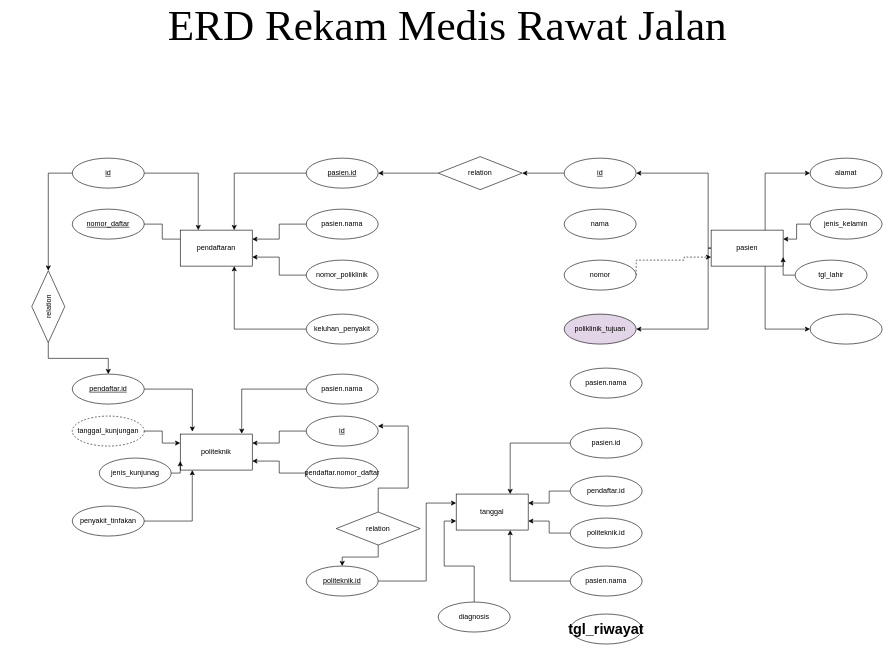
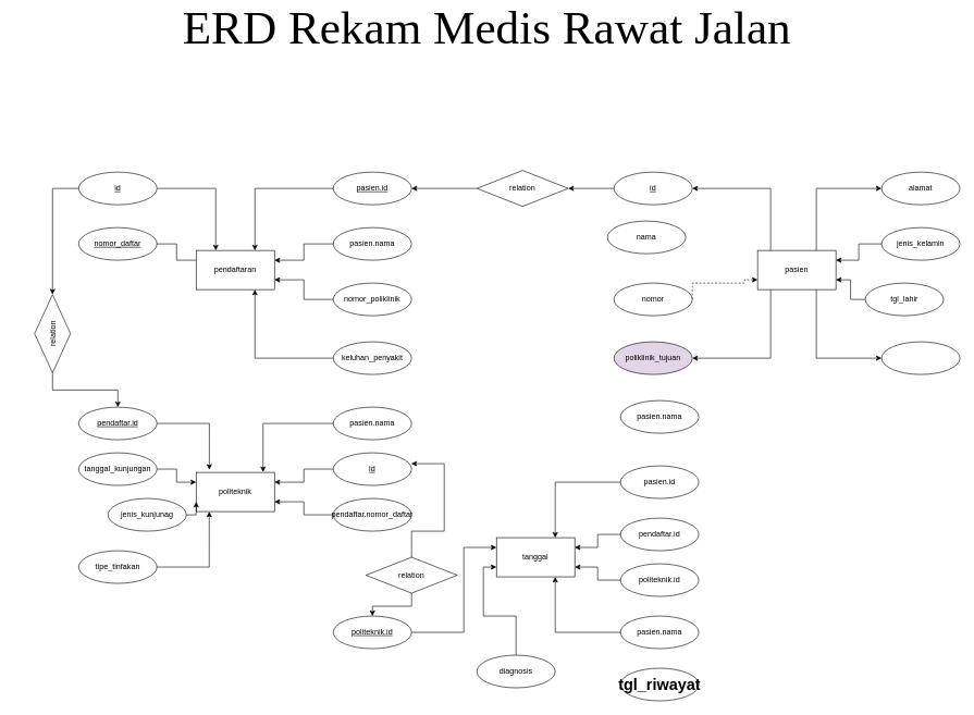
  <mxCell id="0" />
  <mxCell id="1" parent="0" />
  <mxCell id="2" style="edgeStyle=orthogonalEdgeStyle;rounded=0;orthogonalLoop=1;jettySize=auto;html=1;entryX=1;entryY=0.5;entryDx=0;entryDy=0;" edge="1" parent="1" source="6" target="9"><mxGeometry relative="1" as="geometry"><Array as="points"><mxPoint x="1180" y="285" /></Array></mxGeometry></mxCell>
  <mxCell id="3" style="edgeStyle=orthogonalEdgeStyle;rounded=0;orthogonalLoop=1;jettySize=auto;html=1;entryX=1;entryY=0.5;entryDx=0;entryDy=0;" edge="1" parent="1" source="6" target="7"><mxGeometry relative="1" as="geometry"><Array as="points"><mxPoint x="1180" y="545" /></Array></mxGeometry></mxCell>
  <mxCell id="4" style="edgeStyle=orthogonalEdgeStyle;rounded=0;orthogonalLoop=1;jettySize=auto;html=1;exitX=0.75;exitY=0;exitDx=0;exitDy=0;entryX=0;entryY=0.5;entryDx=0;entryDy=0;" edge="1" parent="1" source="6" target="15"><mxGeometry relative="1" as="geometry" /></mxCell>
  <mxCell id="5" style="edgeStyle=orthogonalEdgeStyle;rounded=0;orthogonalLoop=1;jettySize=auto;html=1;exitX=0.75;exitY=1;exitDx=0;exitDy=0;entryX=0;entryY=0.5;entryDx=0;entryDy=0;" edge="1" parent="1" source="6" target="18"><mxGeometry relative="1" as="geometry" /></mxCell>
- <mxCell id="6" value="pasien" style="rounded=0;whiteSpace=wrap;html=1;" vertex="1" parent="1"><mxGeometry x="1185" y="380" width="120" height="60" as="geometry" /></mxCell>
+ <mxCell id="6" value="pasien" style="rounded=0;whiteSpace=wrap;html=1;" vertex="1" parent="1"><mxGeometry x="1160" y="380" width="120" height="60" as="geometry" /></mxCell>
  <mxCell id="7" value="poliklinik_tujuan" style="ellipse;whiteSpace=wrap;html=1;fillColor=#e1d5e7;" vertex="1" parent="1"><mxGeometry x="940" y="520" width="120" height="50" as="geometry" /></mxCell>
  <mxCell id="8" style="edgeStyle=orthogonalEdgeStyle;rounded=0;orthogonalLoop=1;jettySize=auto;html=1;exitX=0;exitY=0.5;exitDx=0;exitDy=0;entryX=1;entryY=0.5;entryDx=0;entryDy=0;" edge="1" parent="1" source="9" target="29"><mxGeometry relative="1" as="geometry" /></mxCell>
  <mxCell id="9" value="&lt;u&gt;id&lt;/u&gt;" style="ellipse;whiteSpace=wrap;html=1;" vertex="1" parent="1"><mxGeometry x="940" y="260" width="120" height="50" as="geometry" /></mxCell>
- <mxCell id="10" value="nama" style="ellipse;whiteSpace=wrap;html=1;" vertex="1" parent="1"><mxGeometry x="940" y="345" width="120" height="50" as="geometry" /></mxCell>
+ <mxCell id="10" value="nama" style="ellipse;whiteSpace=wrap;html=1;" vertex="1" parent="1"><mxGeometry x="930" y="335" width="120" height="50" as="geometry" /></mxCell>
  <mxCell id="11" style="edgeStyle=orthogonalEdgeStyle;rounded=0;orthogonalLoop=1;jettySize=auto;html=1;exitX=1;exitY=0.5;exitDx=0;exitDy=0;entryX=0;entryY=0.75;entryDx=0;entryDy=0;dashed=1;" edge="1" parent="1" source="12" target="6"><mxGeometry relative="1" as="geometry"><mxPoint x="1130" y="420" as="targetPoint" /><Array as="points"><mxPoint x="1060" y="430" /><mxPoint x="1140" y="430" /></Array></mxGeometry></mxCell>
  <mxCell id="12" value="nomor" style="ellipse;whiteSpace=wrap;html=1;" vertex="1" parent="1"><mxGeometry x="940" y="430" width="120" height="50" as="geometry" /></mxCell>
  <mxCell id="13" style="edgeStyle=orthogonalEdgeStyle;rounded=0;orthogonalLoop=1;jettySize=auto;html=1;entryX=1;entryY=0.25;entryDx=0;entryDy=0;" edge="1" parent="1" source="14" target="6"><mxGeometry relative="1" as="geometry" /></mxCell>
  <mxCell id="14" value="jenis_kelamin" style="ellipse;whiteSpace=wrap;html=1;" vertex="1" parent="1"><mxGeometry x="1350" y="345" width="120" height="50" as="geometry" /></mxCell>
  <mxCell id="15" value="alamat" style="ellipse;whiteSpace=wrap;html=1;" vertex="1" parent="1"><mxGeometry x="1350" y="260" width="120" height="50" as="geometry" /></mxCell>
  <mxCell id="16" style="edgeStyle=orthogonalEdgeStyle;rounded=0;orthogonalLoop=1;jettySize=auto;html=1;exitX=0;exitY=0.5;exitDx=0;exitDy=0;entryX=1;entryY=0.75;entryDx=0;entryDy=0;" edge="1" parent="1" source="17" target="6"><mxGeometry relative="1" as="geometry" /></mxCell>
  <mxCell id="17" value="tgl_lahir" style="ellipse;whiteSpace=wrap;html=1;" vertex="1" parent="1"><mxGeometry x="1325" y="430" width="120" height="50" as="geometry" /></mxCell>
  <mxCell id="18" value="" style="ellipse;whiteSpace=wrap;html=1;" vertex="1" parent="1"><mxGeometry x="1350" y="520" width="120" height="50" as="geometry" /></mxCell>
  <mxCell id="19" value="pendaftaran" style="rounded=0;whiteSpace=wrap;html=1;" vertex="1" parent="1"><mxGeometry x="300" y="380" width="120" height="60" as="geometry" /></mxCell>
  <mxCell id="20" style="edgeStyle=orthogonalEdgeStyle;rounded=0;orthogonalLoop=1;jettySize=auto;html=1;exitX=0;exitY=0.5;exitDx=0;exitDy=0;entryX=0.75;entryY=0;entryDx=0;entryDy=0;" edge="1" parent="1" source="21" target="19"><mxGeometry relative="1" as="geometry" /></mxCell>
  <mxCell id="21" value="&lt;u&gt;pasien.id&lt;/u&gt;" style="ellipse;whiteSpace=wrap;html=1;" vertex="1" parent="1"><mxGeometry x="510" y="260" width="120" height="50" as="geometry" /></mxCell>
  <mxCell id="22" style="edgeStyle=orthogonalEdgeStyle;rounded=0;orthogonalLoop=1;jettySize=auto;html=1;exitX=0;exitY=0.5;exitDx=0;exitDy=0;entryX=1;entryY=0.25;entryDx=0;entryDy=0;" edge="1" parent="1" source="23" target="19"><mxGeometry relative="1" as="geometry" /></mxCell>
  <mxCell id="23" value="pasien.nama" style="ellipse;whiteSpace=wrap;html=1;" vertex="1" parent="1"><mxGeometry x="510" y="345" width="120" height="50" as="geometry" /></mxCell>
  <mxCell id="24" style="edgeStyle=orthogonalEdgeStyle;rounded=0;orthogonalLoop=1;jettySize=auto;html=1;exitX=0;exitY=0.5;exitDx=0;exitDy=0;entryX=1;entryY=0.75;entryDx=0;entryDy=0;" edge="1" parent="1" source="25" target="19"><mxGeometry relative="1" as="geometry" /></mxCell>
  <mxCell id="25" value="nomor_poliklinik" style="ellipse;whiteSpace=wrap;html=1;" vertex="1" parent="1"><mxGeometry x="510" y="430" width="120" height="50" as="geometry" /></mxCell>
  <mxCell id="26" style="edgeStyle=orthogonalEdgeStyle;rounded=0;orthogonalLoop=1;jettySize=auto;html=1;exitX=0;exitY=0.5;exitDx=0;exitDy=0;entryX=0.75;entryY=1;entryDx=0;entryDy=0;" edge="1" parent="1" source="27" target="19"><mxGeometry relative="1" as="geometry" /></mxCell>
  <mxCell id="27" value="keluhan_penyakit" style="ellipse;whiteSpace=wrap;html=1;" vertex="1" parent="1"><mxGeometry x="510" y="520" width="120" height="50" as="geometry" /></mxCell>
  <mxCell id="28" style="edgeStyle=orthogonalEdgeStyle;rounded=0;orthogonalLoop=1;jettySize=auto;html=1;entryX=1;entryY=0.5;entryDx=0;entryDy=0;" edge="1" parent="1" source="29" target="21"><mxGeometry relative="1" as="geometry"><mxPoint x="690" y="285" as="targetPoint" /></mxGeometry></mxCell>
  <mxCell id="29" value="relation" style="rhombus;whiteSpace=wrap;html=1;" vertex="1" parent="1"><mxGeometry x="730" y="257.5" width="140" height="55" as="geometry" /></mxCell>
  <mxCell id="30" style="edgeStyle=orthogonalEdgeStyle;rounded=0;orthogonalLoop=1;jettySize=auto;html=1;exitX=1;exitY=0.5;exitDx=0;exitDy=0;entryX=0.25;entryY=0;entryDx=0;entryDy=0;" edge="1" parent="1" source="31" target="19"><mxGeometry relative="1" as="geometry" /></mxCell>
  <mxCell id="31" value="&lt;u&gt;id&lt;/u&gt;" style="ellipse;whiteSpace=wrap;html=1;" vertex="1" parent="1"><mxGeometry x="120" y="260" width="120" height="50" as="geometry" /></mxCell>
  <mxCell id="32" value="politeknik" style="rounded=0;whiteSpace=wrap;html=1;" vertex="1" parent="1"><mxGeometry x="300" y="720" width="120" height="60" as="geometry" /></mxCell>
  <mxCell id="33" style="edgeStyle=orthogonalEdgeStyle;rounded=0;orthogonalLoop=1;jettySize=auto;html=1;exitX=1;exitY=0.5;exitDx=0;exitDy=0;entryX=0;entryY=0.25;entryDx=0;entryDy=0;endArrow=none;" edge="1" parent="1" source="35" target="19"><mxGeometry relative="1" as="geometry" /></mxCell>
  <mxCell id="34" style="edgeStyle=orthogonalEdgeStyle;rounded=0;orthogonalLoop=1;jettySize=auto;html=1;exitX=0;exitY=0.5;exitDx=0;exitDy=0;entryX=1;entryY=0.5;entryDx=0;entryDy=0;" edge="1" parent="1" source="31" target="47"><mxGeometry relative="1" as="geometry" /></mxCell>
  <mxCell id="35" value="&lt;u&gt;nomor_daftar&lt;/u&gt;" style="ellipse;whiteSpace=wrap;html=1;" vertex="1" parent="1"><mxGeometry x="120" y="345" width="120" height="50" as="geometry" /></mxCell>
  <mxCell id="36" style="edgeStyle=orthogonalEdgeStyle;rounded=0;orthogonalLoop=1;jettySize=auto;html=1;entryX=0.168;entryY=-0.067;entryDx=0;entryDy=0;entryPerimeter=0;" edge="1" parent="1" source="37" target="32"><mxGeometry relative="1" as="geometry" /></mxCell>
  <mxCell id="37" value="&lt;u&gt;pendaftar.id&lt;/u&gt;" style="ellipse;whiteSpace=wrap;html=1;" vertex="1" parent="1"><mxGeometry x="120" y="620" width="120" height="50" as="geometry" /></mxCell>
  <mxCell id="38" style="edgeStyle=orthogonalEdgeStyle;rounded=0;orthogonalLoop=1;jettySize=auto;html=1;exitX=1;exitY=0.5;exitDx=0;exitDy=0;entryX=0;entryY=0.25;entryDx=0;entryDy=0;" edge="1" parent="1" source="39" target="32"><mxGeometry relative="1" as="geometry" /></mxCell>
- <mxCell id="39" value="tanggal_kunjungan" style="ellipse;whiteSpace=wrap;html=1;dashed=1;" vertex="1" parent="1"><mxGeometry x="120" y="690" width="120" height="50" as="geometry" /></mxCell>
+ <mxCell id="39" value="tanggal_kunjungan" style="ellipse;whiteSpace=wrap;html=1;" vertex="1" parent="1"><mxGeometry x="120" y="690" width="120" height="50" as="geometry" /></mxCell>
  <mxCell id="40" style="edgeStyle=orthogonalEdgeStyle;rounded=0;orthogonalLoop=1;jettySize=auto;html=1;exitX=0;exitY=0.5;exitDx=0;exitDy=0;entryX=0.854;entryY=-0.008;entryDx=0;entryDy=0;entryPerimeter=0;" edge="1" parent="1" source="41" target="32"><mxGeometry relative="1" as="geometry" /></mxCell>
  <mxCell id="41" value="pasien.nama" style="ellipse;whiteSpace=wrap;html=1;" vertex="1" parent="1"><mxGeometry x="510" y="620" width="120" height="50" as="geometry" /></mxCell>
  <mxCell id="42" style="edgeStyle=orthogonalEdgeStyle;rounded=0;orthogonalLoop=1;jettySize=auto;html=1;exitX=1;exitY=0.5;exitDx=0;exitDy=0;entryX=0;entryY=0.75;entryDx=0;entryDy=0;" edge="1" parent="1" source="43" target="32"><mxGeometry relative="1" as="geometry" /></mxCell>
  <mxCell id="43" value="jenis_kunjunag" style="ellipse;whiteSpace=wrap;html=1;" vertex="1" parent="1"><mxGeometry x="165" y="760" width="120" height="50" as="geometry" /></mxCell>
  <mxCell id="44" style="edgeStyle=orthogonalEdgeStyle;rounded=0;orthogonalLoop=1;jettySize=auto;html=1;exitX=1;exitY=0.5;exitDx=0;exitDy=0;entryX=0.167;entryY=1;entryDx=0;entryDy=0;entryPerimeter=0;" edge="1" parent="1" source="45" target="32"><mxGeometry relative="1" as="geometry" /></mxCell>
- <mxCell id="45" value="penyakit_tinfakan" style="ellipse;whiteSpace=wrap;html=1;" vertex="1" parent="1"><mxGeometry x="120" y="840" width="120" height="50" as="geometry" /></mxCell>
+ <mxCell id="45" value="tipe_tinfakan" style="ellipse;whiteSpace=wrap;html=1;" vertex="1" parent="1"><mxGeometry x="120" y="840" width="120" height="50" as="geometry" /></mxCell>
  <mxCell id="46" style="edgeStyle=orthogonalEdgeStyle;rounded=0;orthogonalLoop=1;jettySize=auto;html=1;exitX=0;exitY=0.5;exitDx=0;exitDy=0;entryX=0.5;entryY=0;entryDx=0;entryDy=0;" edge="1" parent="1" source="47" target="37"><mxGeometry relative="1" as="geometry" /></mxCell>
  <mxCell id="47" value="relation" style="rhombus;whiteSpace=wrap;html=1;rotation=-90;" vertex="1" parent="1"><mxGeometry x="20" y="480" width="120" height="55" as="geometry" /></mxCell>
  <mxCell id="48" style="edgeStyle=orthogonalEdgeStyle;rounded=0;orthogonalLoop=1;jettySize=auto;html=1;exitX=0;exitY=0.5;exitDx=0;exitDy=0;entryX=1;entryY=0.25;entryDx=0;entryDy=0;" edge="1" parent="1" source="49" target="32"><mxGeometry relative="1" as="geometry" /></mxCell>
  <mxCell id="49" value="&lt;u&gt;id&lt;/u&gt;" style="ellipse;whiteSpace=wrap;html=1;" vertex="1" parent="1"><mxGeometry x="510" y="690" width="120" height="50" as="geometry" /></mxCell>
  <mxCell id="50" style="edgeStyle=orthogonalEdgeStyle;rounded=0;orthogonalLoop=1;jettySize=auto;html=1;exitX=0;exitY=0.5;exitDx=0;exitDy=0;entryX=1;entryY=0.75;entryDx=0;entryDy=0;" edge="1" parent="1" source="51" target="32"><mxGeometry relative="1" as="geometry" /></mxCell>
  <mxCell id="51" value="pendaftar.nomor_daftar" style="ellipse;whiteSpace=wrap;html=1;" vertex="1" parent="1"><mxGeometry x="510" y="760" width="120" height="50" as="geometry" /></mxCell>
  <mxCell id="52" value="tanggal" style="rounded=0;whiteSpace=wrap;html=1;" vertex="1" parent="1"><mxGeometry x="760" y="820" width="120" height="60" as="geometry" /></mxCell>
  <mxCell id="53" style="edgeStyle=orthogonalEdgeStyle;rounded=0;orthogonalLoop=1;jettySize=auto;html=1;exitX=0;exitY=0.5;exitDx=0;exitDy=0;entryX=0.75;entryY=0;entryDx=0;entryDy=0;" edge="1" parent="1" source="54" target="52"><mxGeometry relative="1" as="geometry" /></mxCell>
  <mxCell id="54" value="pasien.id" style="ellipse;whiteSpace=wrap;html=1;" vertex="1" parent="1"><mxGeometry x="950" y="710" width="120" height="50" as="geometry" /></mxCell>
  <mxCell id="55" value="pasien.nama" style="ellipse;whiteSpace=wrap;html=1;" vertex="1" parent="1"><mxGeometry x="950" y="610" width="120" height="50" as="geometry" /></mxCell>
  <mxCell id="56" style="edgeStyle=orthogonalEdgeStyle;rounded=0;orthogonalLoop=1;jettySize=auto;html=1;exitX=0;exitY=0.5;exitDx=0;exitDy=0;entryX=1;entryY=0.25;entryDx=0;entryDy=0;" edge="1" parent="1" source="57" target="52"><mxGeometry relative="1" as="geometry" /></mxCell>
  <mxCell id="57" value="pendaftar.id" style="ellipse;whiteSpace=wrap;html=1;" vertex="1" parent="1"><mxGeometry x="950" y="790" width="120" height="50" as="geometry" /></mxCell>
  <mxCell id="58" style="edgeStyle=orthogonalEdgeStyle;rounded=0;orthogonalLoop=1;jettySize=auto;html=1;exitX=0;exitY=0.5;exitDx=0;exitDy=0;entryX=1;entryY=0.75;entryDx=0;entryDy=0;" edge="1" parent="1" source="59" target="52"><mxGeometry relative="1" as="geometry" /></mxCell>
  <mxCell id="59" value="politeknik.id" style="ellipse;whiteSpace=wrap;html=1;" vertex="1" parent="1"><mxGeometry x="950" y="860" width="120" height="50" as="geometry" /></mxCell>
  <mxCell id="60" style="edgeStyle=orthogonalEdgeStyle;rounded=0;orthogonalLoop=1;jettySize=auto;html=1;exitX=0;exitY=0.5;exitDx=0;exitDy=0;entryX=0.75;entryY=1;entryDx=0;entryDy=0;" edge="1" parent="1" source="61" target="52"><mxGeometry relative="1" as="geometry" /></mxCell>
  <mxCell id="61" value="pasien.nama" style="ellipse;whiteSpace=wrap;html=1;" vertex="1" parent="1"><mxGeometry x="950" y="940" width="120" height="50" as="geometry" /></mxCell>
  <mxCell id="62" style="edgeStyle=orthogonalEdgeStyle;rounded=0;orthogonalLoop=1;jettySize=auto;html=1;exitX=0.5;exitY=0;exitDx=0;exitDy=0;entryX=0;entryY=0.75;entryDx=0;entryDy=0;" edge="1" parent="1" source="63" target="52"><mxGeometry relative="1" as="geometry" /></mxCell>
  <mxCell id="63" value="diagnosis" style="ellipse;whiteSpace=wrap;html=1;" vertex="1" parent="1"><mxGeometry x="730" y="1000" width="120" height="50" as="geometry" /></mxCell>
  <mxCell id="64" style="edgeStyle=orthogonalEdgeStyle;rounded=0;orthogonalLoop=1;jettySize=auto;html=1;exitX=1;exitY=0.5;exitDx=0;exitDy=0;entryX=0;entryY=0.25;entryDx=0;entryDy=0;" edge="1" parent="1" source="65" target="52"><mxGeometry relative="1" as="geometry"><Array as="points"><mxPoint x="710" y="965" /><mxPoint x="710" y="835" /></Array></mxGeometry></mxCell>
  <mxCell id="65" value="&lt;u&gt;politeknik.id&lt;/u&gt;" style="ellipse;whiteSpace=wrap;html=1;" vertex="1" parent="1"><mxGeometry x="510" y="940" width="120" height="50" as="geometry" /></mxCell>
  <mxCell id="66" style="edgeStyle=orthogonalEdgeStyle;rounded=0;orthogonalLoop=1;jettySize=auto;html=1;entryX=0.997;entryY=0.332;entryDx=0;entryDy=0;entryPerimeter=0;exitX=0.5;exitY=0;exitDx=0;exitDy=0;" edge="1" parent="1" source="68" target="49"><mxGeometry relative="1" as="geometry"><Array as="points"><mxPoint x="630" y="810" /><mxPoint x="680" y="810" /><mxPoint x="680" y="707" /></Array></mxGeometry></mxCell>
  <mxCell id="67" style="edgeStyle=orthogonalEdgeStyle;rounded=0;orthogonalLoop=1;jettySize=auto;html=1;entryX=0.5;entryY=0;entryDx=0;entryDy=0;" edge="1" parent="1" source="68" target="65"><mxGeometry relative="1" as="geometry" /></mxCell>
  <mxCell id="68" value="relation" style="rhombus;whiteSpace=wrap;html=1;" vertex="1" parent="1"><mxGeometry x="560" y="850" width="140" height="55" as="geometry" /></mxCell>
  <mxCell id="69" value="&lt;h1&gt;tgl_riwayat&lt;/h1&gt;" style="ellipse;whiteSpace=wrap;html=1;" vertex="1" parent="1"><mxGeometry x="950" y="1020" width="120" height="50" as="geometry" /></mxCell>
  <mxCell id="70" value="&lt;font face=&quot;Times New Roman&quot; style=&quot;font-size: 72px&quot;&gt;ERD Rekam Medis Rawat Jalan&lt;/font&gt;" style="text;html=1;resizable=0;autosize=1;align=center;verticalAlign=middle;points=[];fillColor=none;strokeColor=none;rounded=0;" vertex="1" parent="1"><mxGeometry x="270" y="20" width="950" height="40" as="geometry" /></mxCell>
